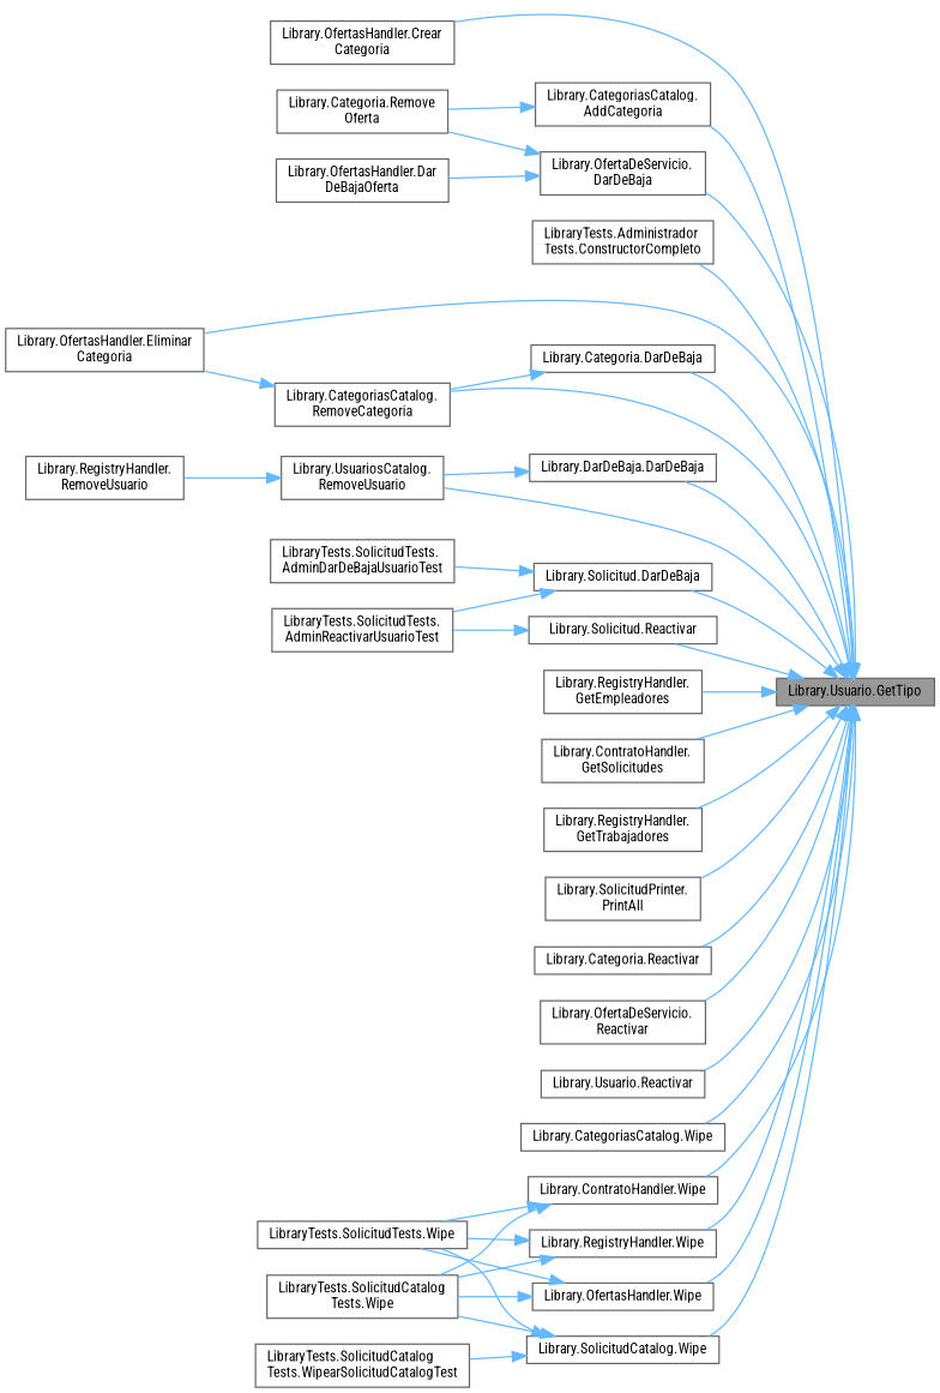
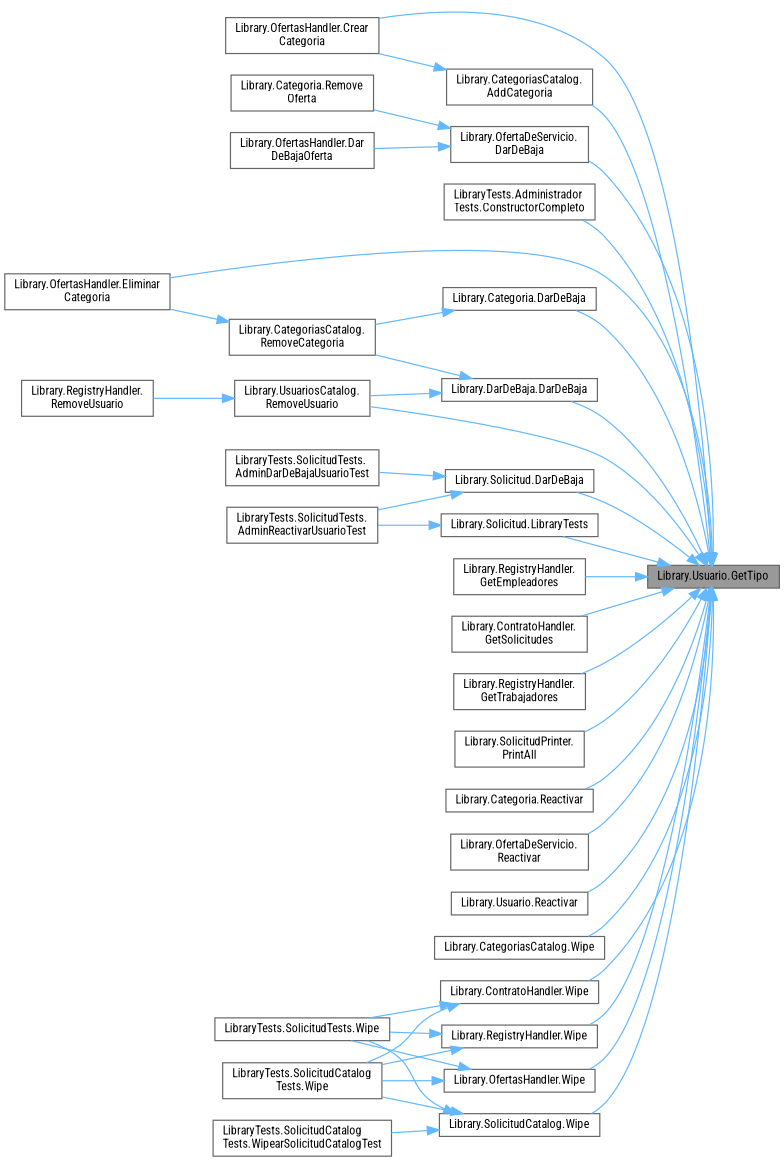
  digraph {
    fontname="Roboto Condensed"
    rankdir=RL
    node [color=grey40 fillcolor=white fontname="Roboto Condensed" fontsize=10 shape=box style=filled]
    edge [color=steelblue1 dir=back fontname="Roboto Condensed" fontsize=10 labelfontname=Helvetica labelfontsize=10 style=solid]
    n1 [color=gray40 fillcolor=grey60 fontcolor=black height=0.2 label="Library.Usuario.GetTipo" width=0.4]
    n2 [height=0.2 label="Library.CategoriasCatalog.\lAddCategoria" width=0.4]
    n3 [height=0.2 label="Library.OfertasHandler.Crear\lCategoria" width=0.4]
    n4 [height=0.2 label="LibraryTests.Administrador\lTests.ConstructorCompleto" width=0.4]
    n5 [height=0.2 label="Library.Categoria.DarDeBaja" width=0.4]
    n6 [height=0.2 label="Library.CategoriasCatalog.\lRemoveCategoria" width=0.4]
    n7 [height=0.2 label="Library.OfertasHandler.Eliminar\lCategoria" width=0.4]
    n8 [height=0.2 label="Library.OfertaDeServicio.\lDarDeBaja" width=0.4]
    n9 [height=0.2 label="Library.Solicitud.DarDeBaja" width=0.4]
    n10 [height=0.2 label="Library.DarDeBaja.DarDeBaja" width=0.4]
    n11 [height=0.2 label="Library.RegistryHandler.\lGetEmpleadores" width=0.4]
    n12 [height=0.2 label="Library.ContratoHandler.\lGetSolicitudes" width=0.4]
    n13 [height=0.2 label="Library.RegistryHandler.\lGetTrabajadores" width=0.4]
    n14 [height=0.2 label="Library.SolicitudPrinter.\lPrintAll" width=0.4]
    n15 [height=0.2 label="Library.Categoria.Reactivar" width=0.4]
    n16 [height=0.2 label="Library.OfertaDeServicio.\lReactivar" width=0.4]
-   n17 [height=0.2 label="Library.Solicitud.Reactivar" width=0.4]
+   n17 [height=0.2 label="Library.Solicitud.LibraryTests" width=0.4]
    n18 [height=0.2 label="Library.Usuario.Reactivar" width=0.4]
    n19 [height=0.2 label="Library.CategoriasCatalog.Wipe" width=0.4]
    n20 [height=0.2 label="Library.OfertasHandler.Wipe" width=0.4]
    n21 [height=0.2 label="Library.ContratoHandler.Wipe" width=0.4]
    n22 [height=0.2 label="Library.SolicitudCatalog.Wipe" width=0.4]
    n23 [height=0.2 label="Library.RegistryHandler.Wipe" width=0.4]
    n24 [height=0.2 label="Library.UsuariosCatalog.\lRemoveUsuario" width=0.4]
    n25 [height=0.2 label="Library.OfertasHandler.Dar\lDeBajaOferta" width=0.4]
    n26 [height=0.2 label="Library.Categoria.Remove\lOferta" width=0.4]
    n27 [height=0.2 label="LibraryTests.SolicitudTests.\lAdminDarDeBajaUsuarioTest" width=0.4]
    n28 [height=0.2 label="LibraryTests.SolicitudTests.\lAdminReactivarUsuarioTest" width=0.4]
    n29 [height=0.2 label="Library.RegistryHandler.\lRemoveUsuario" width=0.4]
    n30 [height=0.2 label="LibraryTests.SolicitudCatalog\lTests.Wipe" width=0.4]
    n31 [height=0.2 label="LibraryTests.SolicitudTests.Wipe" width=0.4]
    n32 [height=0.2 label="LibraryTests.SolicitudCatalog\lTests.WipearSolicitudCatalogTest" width=0.4]
    n1 -> n2
    n1 -> n3
    n1 -> n4
    n1 -> n5
-   n1 -> n6
+   n10 -> n6
    n1 -> n7
    n1 -> n8
    n1 -> n9
    n1 -> n10
    n1 -> n11
    n1 -> n12
    n1 -> n13
    n1 -> n14
    n1 -> n15
    n1 -> n16
    n1 -> n17
    n1 -> n18
    n1 -> n19
    n1 -> n20
    n1 -> n21
    n1 -> n22
    n1 -> n23
    n1 -> n24
-   n2 -> n26
+   n2 -> n3
    n5 -> n6
    n6 -> n7
    n8 -> n25
    n8 -> n26
    n9 -> n27
    n9 -> n28
    n10 -> n24
    n17 -> n28
    n20 -> n30
    n20 -> n31
    n21 -> n30
    n21 -> n31
    n22 -> n30
    n22 -> n31
    n22 -> n32
    n23 -> n30
    n23 -> n31
    n24 -> n29
  }
